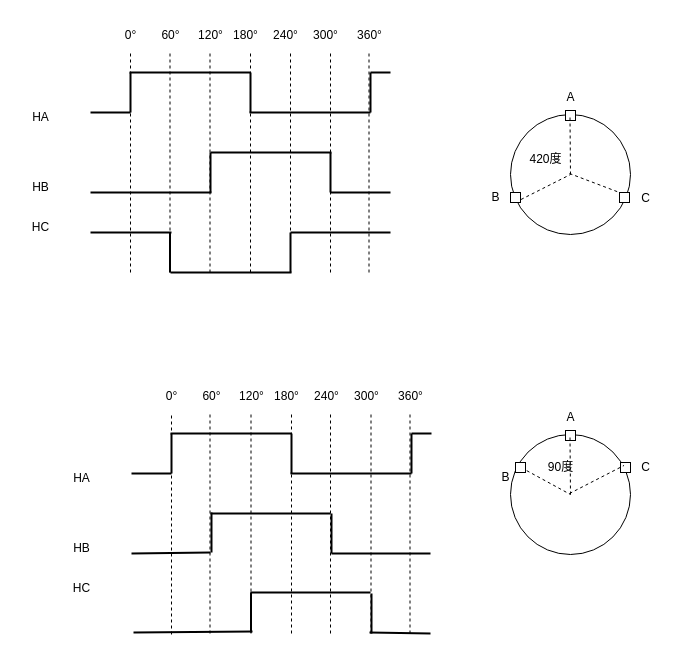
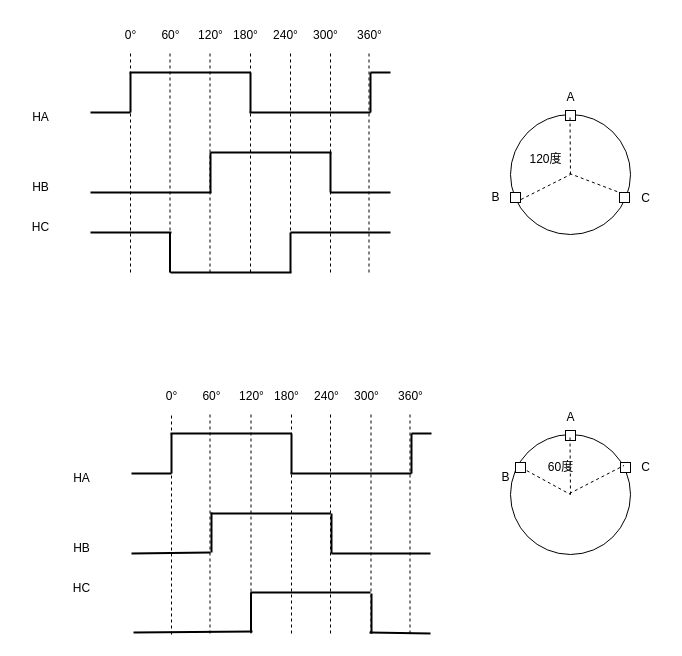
  <mxCell id="0" />
  <mxCell id="1" parent="0" />
  <mxCell id="2" value="" style="ellipse;whiteSpace=wrap;html=1;aspect=fixed;" vertex="1" parent="1"><mxGeometry x="510" y="114" width="120" height="120" as="geometry" /></mxCell>
  <mxCell id="3" value="A" style="text;html=1;align=center;verticalAlign=middle;resizable=0;points=[];autosize=1;strokeColor=none;fillColor=none;" vertex="1" parent="1"><mxGeometry x="555" y="82" width="30" height="30" as="geometry" /></mxCell>
  <mxCell id="4" value="B" style="text;html=1;align=center;verticalAlign=middle;resizable=0;points=[];autosize=1;strokeColor=none;fillColor=none;" vertex="1" parent="1"><mxGeometry x="480" y="182" width="30" height="30" as="geometry" /></mxCell>
  <mxCell id="5" value="C" style="text;html=1;align=center;verticalAlign=middle;resizable=0;points=[];autosize=1;strokeColor=none;fillColor=none;" vertex="1" parent="1"><mxGeometry x="630" y="183" width="30" height="30" as="geometry" /></mxCell>
  <mxCell id="6" value="" style="rounded=0;whiteSpace=wrap;html=1;" vertex="1" parent="1"><mxGeometry x="565" y="110" width="10" height="10" as="geometry" /></mxCell>
  <mxCell id="7" value="" style="rounded=0;whiteSpace=wrap;html=1;" vertex="1" parent="1"><mxGeometry x="510" y="192" width="10" height="10" as="geometry" /></mxCell>
  <mxCell id="8" value="" style="rounded=0;whiteSpace=wrap;html=1;" vertex="1" parent="1"><mxGeometry x="619" y="192" width="10" height="10" as="geometry" /></mxCell>
  <mxCell id="9" value="" style="endArrow=none;dashed=1;html=1;rounded=0;" edge="1" parent="1"><mxGeometry width="50" height="50" relative="1" as="geometry"><mxPoint x="570" y="174" as="sourcePoint" /><mxPoint x="569.5" y="117" as="targetPoint" /></mxGeometry></mxCell>
  <mxCell id="10" value="" style="endArrow=none;dashed=1;html=1;rounded=0;entryX=0.5;entryY=0.5;entryDx=0;entryDy=0;entryPerimeter=0;" edge="1" parent="1" target="2"><mxGeometry width="50" height="50" relative="1" as="geometry"><mxPoint x="520.5" y="199" as="sourcePoint" /><mxPoint x="555" y="182" as="targetPoint" /></mxGeometry></mxCell>
  <mxCell id="11" value="" style="endArrow=none;dashed=1;html=1;rounded=0;entryX=0;entryY=0;entryDx=0;entryDy=0;" edge="1" parent="1" target="8"><mxGeometry width="50" height="50" relative="1" as="geometry"><mxPoint x="569" y="173" as="sourcePoint" /><mxPoint x="629" y="213" as="targetPoint" /></mxGeometry></mxCell>
- <mxCell id="12" value="420度" style="text;html=1;align=center;verticalAlign=middle;resizable=0;points=[];autosize=1;strokeColor=none;fillColor=none;" vertex="1" parent="1"><mxGeometry x="515" y="144" width="60" height="30" as="geometry" /></mxCell>
+ <mxCell id="12" value="120度" style="text;html=1;align=center;verticalAlign=middle;resizable=0;points=[];autosize=1;strokeColor=none;fillColor=none;" vertex="1" parent="1"><mxGeometry x="515" y="144" width="60" height="30" as="geometry" /></mxCell>
  <mxCell id="13" value="" style="endArrow=none;html=1;rounded=0;strokeWidth=2;" edge="1" parent="1"><mxGeometry width="50" height="50" relative="1" as="geometry"><mxPoint x="90" y="112" as="sourcePoint" /><mxPoint x="130" y="112" as="targetPoint" /></mxGeometry></mxCell>
  <mxCell id="14" value="" style="endArrow=none;html=1;rounded=0;strokeWidth=2;" edge="1" parent="1"><mxGeometry width="50" height="50" relative="1" as="geometry"><mxPoint x="130" y="112" as="sourcePoint" /><mxPoint x="130" y="72" as="targetPoint" /></mxGeometry></mxCell>
  <mxCell id="15" value="" style="endArrow=none;html=1;rounded=0;strokeWidth=2;" edge="1" parent="1"><mxGeometry width="50" height="50" relative="1" as="geometry"><mxPoint x="129" y="72" as="sourcePoint" /><mxPoint x="250" y="72" as="targetPoint" /></mxGeometry></mxCell>
  <mxCell id="16" value="" style="endArrow=none;html=1;rounded=0;strokeWidth=2;" edge="1" parent="1"><mxGeometry width="50" height="50" relative="1" as="geometry"><mxPoint x="250" y="112" as="sourcePoint" /><mxPoint x="250" y="72" as="targetPoint" /></mxGeometry></mxCell>
  <mxCell id="17" value="" style="endArrow=none;html=1;rounded=0;strokeWidth=2;" edge="1" parent="1"><mxGeometry width="50" height="50" relative="1" as="geometry"><mxPoint x="249" y="112" as="sourcePoint" /><mxPoint x="370" y="112" as="targetPoint" /></mxGeometry></mxCell>
  <mxCell id="18" value="0°" style="text;html=1;align=center;verticalAlign=middle;resizable=0;points=[];autosize=1;strokeColor=none;fillColor=none;" vertex="1" parent="1"><mxGeometry x="115" y="20" width="30" height="30" as="geometry" /></mxCell>
  <mxCell id="19" value="60°" style="text;html=1;align=center;verticalAlign=middle;resizable=0;points=[];autosize=1;strokeColor=none;fillColor=none;" vertex="1" parent="1"><mxGeometry x="150" y="20" width="40" height="30" as="geometry" /></mxCell>
  <mxCell id="20" value="120°" style="text;html=1;align=center;verticalAlign=middle;resizable=0;points=[];autosize=1;strokeColor=none;fillColor=none;" vertex="1" parent="1"><mxGeometry x="185" y="20" width="50" height="30" as="geometry" /></mxCell>
  <mxCell id="21" value="180°" style="text;html=1;align=center;verticalAlign=middle;resizable=0;points=[];autosize=1;strokeColor=none;fillColor=none;" vertex="1" parent="1"><mxGeometry x="220" y="20" width="50" height="30" as="geometry" /></mxCell>
  <mxCell id="22" value="240°" style="text;html=1;align=center;verticalAlign=middle;resizable=0;points=[];autosize=1;strokeColor=none;fillColor=none;" vertex="1" parent="1"><mxGeometry x="260" y="20" width="50" height="30" as="geometry" /></mxCell>
  <mxCell id="23" value="300°" style="text;html=1;align=center;verticalAlign=middle;resizable=0;points=[];autosize=1;strokeColor=none;fillColor=none;" vertex="1" parent="1"><mxGeometry x="300" y="20" width="50" height="30" as="geometry" /></mxCell>
  <mxCell id="24" value="360°" style="text;html=1;align=center;verticalAlign=middle;resizable=0;points=[];autosize=1;strokeColor=none;fillColor=none;" vertex="1" parent="1"><mxGeometry x="344" y="20" width="50" height="30" as="geometry" /></mxCell>
  <mxCell id="25" value="" style="endArrow=none;html=1;rounded=0;strokeWidth=2;" edge="1" parent="1"><mxGeometry width="50" height="50" relative="1" as="geometry"><mxPoint x="210" y="152" as="sourcePoint" /><mxPoint x="331" y="152" as="targetPoint" /></mxGeometry></mxCell>
  <mxCell id="26" value="" style="endArrow=none;html=1;rounded=0;strokeWidth=2;" edge="1" parent="1"><mxGeometry width="50" height="50" relative="1" as="geometry"><mxPoint x="210" y="192" as="sourcePoint" /><mxPoint x="210" y="152" as="targetPoint" /></mxGeometry></mxCell>
  <mxCell id="27" value="" style="endArrow=none;html=1;rounded=0;strokeWidth=2;" edge="1" parent="1"><mxGeometry width="50" height="50" relative="1" as="geometry"><mxPoint x="90" y="192" as="sourcePoint" /><mxPoint x="211" y="192" as="targetPoint" /></mxGeometry></mxCell>
  <mxCell id="28" value="" style="endArrow=none;html=1;rounded=0;strokeWidth=2;" edge="1" parent="1"><mxGeometry width="50" height="50" relative="1" as="geometry"><mxPoint x="330" y="192" as="sourcePoint" /><mxPoint x="330" y="152" as="targetPoint" /></mxGeometry></mxCell>
  <mxCell id="29" value="" style="endArrow=none;html=1;rounded=0;strokeWidth=2;" edge="1" parent="1"><mxGeometry width="50" height="50" relative="1" as="geometry"><mxPoint x="330" y="192" as="sourcePoint" /><mxPoint x="390" y="192" as="targetPoint" /></mxGeometry></mxCell>
  <mxCell id="30" value="" style="endArrow=none;html=1;rounded=0;strokeWidth=2;" edge="1" parent="1"><mxGeometry width="50" height="50" relative="1" as="geometry"><mxPoint x="290" y="232" as="sourcePoint" /><mxPoint x="390" y="232" as="targetPoint" /></mxGeometry></mxCell>
  <mxCell id="31" value="" style="endArrow=none;html=1;rounded=0;strokeWidth=2;" edge="1" parent="1"><mxGeometry width="50" height="50" relative="1" as="geometry"><mxPoint x="370" y="112" as="sourcePoint" /><mxPoint x="370" y="72" as="targetPoint" /></mxGeometry></mxCell>
  <mxCell id="32" value="" style="endArrow=none;html=1;rounded=0;strokeWidth=2;" edge="1" parent="1"><mxGeometry width="50" height="50" relative="1" as="geometry"><mxPoint x="370" y="72" as="sourcePoint" /><mxPoint x="390" y="72" as="targetPoint" /></mxGeometry></mxCell>
  <mxCell id="33" value="" style="endArrow=none;html=1;rounded=0;strokeWidth=2;" edge="1" parent="1"><mxGeometry width="50" height="50" relative="1" as="geometry"><mxPoint x="170" y="272" as="sourcePoint" /><mxPoint x="291" y="272" as="targetPoint" /></mxGeometry></mxCell>
  <mxCell id="34" value="" style="endArrow=none;html=1;rounded=0;strokeWidth=2;" edge="1" parent="1"><mxGeometry width="50" height="50" relative="1" as="geometry"><mxPoint x="290" y="272" as="sourcePoint" /><mxPoint x="290" y="232" as="targetPoint" /></mxGeometry></mxCell>
  <mxCell id="35" value="" style="endArrow=none;html=1;rounded=0;strokeWidth=2;" edge="1" parent="1"><mxGeometry width="50" height="50" relative="1" as="geometry"><mxPoint x="90" y="232" as="sourcePoint" /><mxPoint x="171" y="232" as="targetPoint" /></mxGeometry></mxCell>
  <mxCell id="36" value="" style="endArrow=none;html=1;rounded=0;strokeWidth=2;" edge="1" parent="1"><mxGeometry width="50" height="50" relative="1" as="geometry"><mxPoint x="169.5" y="272" as="sourcePoint" /><mxPoint x="169.5" y="232" as="targetPoint" /></mxGeometry></mxCell>
  <mxCell id="37" value="HA" style="text;html=1;align=center;verticalAlign=middle;resizable=0;points=[];autosize=1;strokeColor=none;fillColor=none;" vertex="1" parent="1"><mxGeometry x="20" y="102" width="40" height="30" as="geometry" /></mxCell>
  <mxCell id="38" value="HB" style="text;html=1;align=center;verticalAlign=middle;resizable=0;points=[];autosize=1;strokeColor=none;fillColor=none;" vertex="1" parent="1"><mxGeometry x="20" y="172" width="40" height="30" as="geometry" /></mxCell>
  <mxCell id="39" value="HC" style="text;html=1;align=center;verticalAlign=middle;resizable=0;points=[];autosize=1;strokeColor=none;fillColor=none;" vertex="1" parent="1"><mxGeometry x="20" y="212" width="40" height="30" as="geometry" /></mxCell>
  <mxCell id="40" value="" style="endArrow=none;dashed=1;html=1;rounded=0;" edge="1" parent="1" target="18"><mxGeometry width="50" height="50" relative="1" as="geometry"><mxPoint x="130" y="272" as="sourcePoint" /><mxPoint x="129.5" y="62" as="targetPoint" /></mxGeometry></mxCell>
  <mxCell id="41" value="" style="endArrow=none;dashed=1;html=1;rounded=0;" edge="1" parent="1"><mxGeometry width="50" height="50" relative="1" as="geometry"><mxPoint x="169.5" y="272" as="sourcePoint" /><mxPoint x="169.5" y="50" as="targetPoint" /></mxGeometry></mxCell>
  <mxCell id="42" value="" style="endArrow=none;dashed=1;html=1;rounded=0;" edge="1" parent="1"><mxGeometry width="50" height="50" relative="1" as="geometry"><mxPoint x="209.5" y="272" as="sourcePoint" /><mxPoint x="209.5" y="50" as="targetPoint" /></mxGeometry></mxCell>
  <mxCell id="43" value="" style="endArrow=none;dashed=1;html=1;rounded=0;" edge="1" parent="1"><mxGeometry width="50" height="50" relative="1" as="geometry"><mxPoint x="250" y="272" as="sourcePoint" /><mxPoint x="250" y="50" as="targetPoint" /></mxGeometry></mxCell>
  <mxCell id="44" value="" style="endArrow=none;dashed=1;html=1;rounded=0;" edge="1" parent="1"><mxGeometry width="50" height="50" relative="1" as="geometry"><mxPoint x="290" y="272" as="sourcePoint" /><mxPoint x="290" y="50" as="targetPoint" /></mxGeometry></mxCell>
  <mxCell id="45" value="" style="endArrow=none;dashed=1;html=1;rounded=0;" edge="1" parent="1"><mxGeometry width="50" height="50" relative="1" as="geometry"><mxPoint x="330" y="272" as="sourcePoint" /><mxPoint x="330" y="50" as="targetPoint" /></mxGeometry></mxCell>
  <mxCell id="46" value="" style="endArrow=none;dashed=1;html=1;rounded=0;" edge="1" parent="1"><mxGeometry width="50" height="50" relative="1" as="geometry"><mxPoint x="368.5" y="272" as="sourcePoint" /><mxPoint x="368.5" y="50" as="targetPoint" /></mxGeometry></mxCell>
  <mxCell id="47" value="" style="ellipse;whiteSpace=wrap;html=1;aspect=fixed;" vertex="1" parent="1"><mxGeometry x="510" y="434" width="120" height="120" as="geometry" /></mxCell>
  <mxCell id="48" value="A" style="text;html=1;align=center;verticalAlign=middle;resizable=0;points=[];autosize=1;strokeColor=none;fillColor=none;" vertex="1" parent="1"><mxGeometry x="555" y="402" width="30" height="30" as="geometry" /></mxCell>
  <mxCell id="49" value="B" style="text;html=1;align=center;verticalAlign=middle;resizable=0;points=[];autosize=1;strokeColor=none;fillColor=none;" vertex="1" parent="1"><mxGeometry x="490" y="462" width="30" height="30" as="geometry" /></mxCell>
  <mxCell id="50" value="C" style="text;html=1;align=center;verticalAlign=middle;resizable=0;points=[];autosize=1;strokeColor=none;fillColor=none;" vertex="1" parent="1"><mxGeometry x="630" y="452" width="30" height="30" as="geometry" /></mxCell>
  <mxCell id="51" value="" style="rounded=0;whiteSpace=wrap;html=1;" vertex="1" parent="1"><mxGeometry x="565" y="430" width="10" height="10" as="geometry" /></mxCell>
  <mxCell id="52" value="" style="rounded=0;whiteSpace=wrap;html=1;" vertex="1" parent="1"><mxGeometry x="620" y="462" width="10" height="10" as="geometry" /></mxCell>
  <mxCell id="53" value="" style="endArrow=none;dashed=1;html=1;rounded=0;" edge="1" parent="1"><mxGeometry width="50" height="50" relative="1" as="geometry"><mxPoint x="570" y="494" as="sourcePoint" /><mxPoint x="569.5" y="437" as="targetPoint" /></mxGeometry></mxCell>
  <mxCell id="54" value="" style="endArrow=none;dashed=1;html=1;rounded=0;entryX=0.5;entryY=0.5;entryDx=0;entryDy=0;entryPerimeter=0;exitX=0.075;exitY=0.242;exitDx=0;exitDy=0;exitPerimeter=0;" edge="1" parent="1" target="47" source="58"><mxGeometry width="50" height="50" relative="1" as="geometry"><mxPoint x="520.5" y="519" as="sourcePoint" /><mxPoint x="555" y="502" as="targetPoint" /></mxGeometry></mxCell>
  <mxCell id="55" value="" style="endArrow=none;dashed=1;html=1;rounded=0;entryX=0.946;entryY=0.258;entryDx=0;entryDy=0;entryPerimeter=0;" edge="1" parent="1" target="47"><mxGeometry width="50" height="50" relative="1" as="geometry"><mxPoint x="569" y="493" as="sourcePoint" /><mxPoint x="629" y="533" as="targetPoint" /></mxGeometry></mxCell>
- <mxCell id="56" value="90度" style="text;html=1;align=center;verticalAlign=middle;resizable=0;points=[];autosize=1;strokeColor=none;fillColor=none;" vertex="1" parent="1"><mxGeometry x="535" y="452" width="50" height="30" as="geometry" /></mxCell>
+ <mxCell id="56" value="60度" style="text;html=1;align=center;verticalAlign=middle;resizable=0;points=[];autosize=1;strokeColor=none;fillColor=none;" vertex="1" parent="1"><mxGeometry x="535" y="452" width="50" height="30" as="geometry" /></mxCell>
  <mxCell id="57" value="" style="endArrow=none;dashed=1;html=1;rounded=0;entryX=0.5;entryY=0.5;entryDx=0;entryDy=0;entryPerimeter=0;exitX=0.075;exitY=0.242;exitDx=0;exitDy=0;exitPerimeter=0;" edge="1" parent="1" source="47" target="58"><mxGeometry width="50" height="50" relative="1" as="geometry"><mxPoint x="519" y="463" as="sourcePoint" /><mxPoint x="570" y="494" as="targetPoint" /></mxGeometry></mxCell>
  <mxCell id="58" value="" style="rounded=0;whiteSpace=wrap;html=1;" vertex="1" parent="1"><mxGeometry x="515" y="462" width="10" height="10" as="geometry" /></mxCell>
  <mxCell id="59" value="" style="endArrow=none;html=1;rounded=0;strokeWidth=2;" edge="1" parent="1"><mxGeometry width="50" height="50" relative="1" as="geometry"><mxPoint x="131" y="473" as="sourcePoint" /><mxPoint x="171" y="473" as="targetPoint" /></mxGeometry></mxCell>
  <mxCell id="60" value="" style="endArrow=none;html=1;rounded=0;strokeWidth=2;" edge="1" parent="1"><mxGeometry width="50" height="50" relative="1" as="geometry"><mxPoint x="171" y="473" as="sourcePoint" /><mxPoint x="171" y="433" as="targetPoint" /></mxGeometry></mxCell>
  <mxCell id="61" value="" style="endArrow=none;html=1;rounded=0;strokeWidth=2;" edge="1" parent="1"><mxGeometry width="50" height="50" relative="1" as="geometry"><mxPoint x="170" y="433" as="sourcePoint" /><mxPoint x="291" y="433" as="targetPoint" /></mxGeometry></mxCell>
  <mxCell id="62" value="" style="endArrow=none;html=1;rounded=0;strokeWidth=2;" edge="1" parent="1"><mxGeometry width="50" height="50" relative="1" as="geometry"><mxPoint x="291" y="473" as="sourcePoint" /><mxPoint x="291" y="433" as="targetPoint" /></mxGeometry></mxCell>
  <mxCell id="63" value="" style="endArrow=none;html=1;rounded=0;strokeWidth=2;" edge="1" parent="1"><mxGeometry width="50" height="50" relative="1" as="geometry"><mxPoint x="290" y="473" as="sourcePoint" /><mxPoint x="411" y="473" as="targetPoint" /></mxGeometry></mxCell>
  <mxCell id="64" value="0°" style="text;html=1;align=center;verticalAlign=middle;resizable=0;points=[];autosize=1;strokeColor=none;fillColor=none;" vertex="1" parent="1"><mxGeometry x="156" y="381" width="30" height="30" as="geometry" /></mxCell>
  <mxCell id="65" value="60°" style="text;html=1;align=center;verticalAlign=middle;resizable=0;points=[];autosize=1;strokeColor=none;fillColor=none;" vertex="1" parent="1"><mxGeometry x="191" y="381" width="40" height="30" as="geometry" /></mxCell>
  <mxCell id="66" value="120°" style="text;html=1;align=center;verticalAlign=middle;resizable=0;points=[];autosize=1;strokeColor=none;fillColor=none;" vertex="1" parent="1"><mxGeometry x="226" y="381" width="50" height="30" as="geometry" /></mxCell>
  <mxCell id="67" value="180°" style="text;html=1;align=center;verticalAlign=middle;resizable=0;points=[];autosize=1;strokeColor=none;fillColor=none;" vertex="1" parent="1"><mxGeometry x="261" y="381" width="50" height="30" as="geometry" /></mxCell>
  <mxCell id="68" value="240°" style="text;html=1;align=center;verticalAlign=middle;resizable=0;points=[];autosize=1;strokeColor=none;fillColor=none;" vertex="1" parent="1"><mxGeometry x="301" y="381" width="50" height="30" as="geometry" /></mxCell>
  <mxCell id="69" value="300°" style="text;html=1;align=center;verticalAlign=middle;resizable=0;points=[];autosize=1;strokeColor=none;fillColor=none;" vertex="1" parent="1"><mxGeometry x="341" y="381" width="50" height="30" as="geometry" /></mxCell>
  <mxCell id="70" value="360°" style="text;html=1;align=center;verticalAlign=middle;resizable=0;points=[];autosize=1;strokeColor=none;fillColor=none;" vertex="1" parent="1"><mxGeometry x="385" y="381" width="50" height="30" as="geometry" /></mxCell>
  <mxCell id="71" value="" style="endArrow=none;html=1;rounded=0;strokeWidth=2;" edge="1" parent="1"><mxGeometry width="50" height="50" relative="1" as="geometry"><mxPoint x="210" y="513" as="sourcePoint" /><mxPoint x="330" y="513" as="targetPoint" /></mxGeometry></mxCell>
  <mxCell id="72" value="" style="endArrow=none;html=1;rounded=0;strokeWidth=2;" edge="1" parent="1"><mxGeometry width="50" height="50" relative="1" as="geometry"><mxPoint x="211" y="552" as="sourcePoint" /><mxPoint x="211" y="512" as="targetPoint" /></mxGeometry></mxCell>
  <mxCell id="73" value="" style="endArrow=none;html=1;rounded=0;strokeWidth=2;" edge="1" parent="1"><mxGeometry width="50" height="50" relative="1" as="geometry"><mxPoint x="131" y="553" as="sourcePoint" /><mxPoint x="210" y="552" as="targetPoint" /></mxGeometry></mxCell>
  <mxCell id="74" value="" style="endArrow=none;html=1;rounded=0;strokeWidth=2;" edge="1" parent="1"><mxGeometry width="50" height="50" relative="1" as="geometry"><mxPoint x="331" y="553" as="sourcePoint" /><mxPoint x="331" y="513" as="targetPoint" /></mxGeometry></mxCell>
  <mxCell id="75" value="" style="endArrow=none;html=1;rounded=0;strokeWidth=2;" edge="1" parent="1"><mxGeometry width="50" height="50" relative="1" as="geometry"><mxPoint x="331" y="553" as="sourcePoint" /><mxPoint x="430" y="553" as="targetPoint" /></mxGeometry></mxCell>
  <mxCell id="76" value="" style="endArrow=none;html=1;rounded=0;strokeWidth=2;" edge="1" parent="1"><mxGeometry width="50" height="50" relative="1" as="geometry"><mxPoint x="369" y="632" as="sourcePoint" /><mxPoint x="430" y="633" as="targetPoint" /></mxGeometry></mxCell>
  <mxCell id="77" value="" style="endArrow=none;html=1;rounded=0;strokeWidth=2;" edge="1" parent="1"><mxGeometry width="50" height="50" relative="1" as="geometry"><mxPoint x="411" y="473" as="sourcePoint" /><mxPoint x="411" y="433" as="targetPoint" /></mxGeometry></mxCell>
  <mxCell id="78" value="" style="endArrow=none;html=1;rounded=0;strokeWidth=2;" edge="1" parent="1"><mxGeometry width="50" height="50" relative="1" as="geometry"><mxPoint x="411" y="433" as="sourcePoint" /><mxPoint x="431" y="433" as="targetPoint" /></mxGeometry></mxCell>
  <mxCell id="79" value="" style="endArrow=none;html=1;rounded=0;strokeWidth=2;" edge="1" parent="1"><mxGeometry width="50" height="50" relative="1" as="geometry"><mxPoint x="250" y="592" as="sourcePoint" /><mxPoint x="370" y="592" as="targetPoint" /></mxGeometry></mxCell>
  <mxCell id="80" value="" style="endArrow=none;html=1;rounded=0;strokeWidth=2;" edge="1" parent="1"><mxGeometry width="50" height="50" relative="1" as="geometry"><mxPoint x="371" y="633" as="sourcePoint" /><mxPoint x="371" y="593" as="targetPoint" /></mxGeometry></mxCell>
  <mxCell id="81" value="" style="endArrow=none;html=1;rounded=0;strokeWidth=2;" edge="1" parent="1"><mxGeometry width="50" height="50" relative="1" as="geometry"><mxPoint x="133" y="632" as="sourcePoint" /><mxPoint x="252" y="631" as="targetPoint" /></mxGeometry></mxCell>
  <mxCell id="82" value="" style="endArrow=none;html=1;rounded=0;strokeWidth=2;" edge="1" parent="1"><mxGeometry width="50" height="50" relative="1" as="geometry"><mxPoint x="250.5" y="632" as="sourcePoint" /><mxPoint x="250.5" y="592" as="targetPoint" /></mxGeometry></mxCell>
  <mxCell id="83" value="HA" style="text;html=1;align=center;verticalAlign=middle;resizable=0;points=[];autosize=1;strokeColor=none;fillColor=none;" vertex="1" parent="1"><mxGeometry x="61" y="463" width="40" height="30" as="geometry" /></mxCell>
  <mxCell id="84" value="HB" style="text;html=1;align=center;verticalAlign=middle;resizable=0;points=[];autosize=1;strokeColor=none;fillColor=none;" vertex="1" parent="1"><mxGeometry x="61" y="533" width="40" height="30" as="geometry" /></mxCell>
  <mxCell id="85" value="HC" style="text;html=1;align=center;verticalAlign=middle;resizable=0;points=[];autosize=1;strokeColor=none;fillColor=none;" vertex="1" parent="1"><mxGeometry x="61" y="573" width="40" height="30" as="geometry" /></mxCell>
  <mxCell id="86" value="" style="endArrow=none;dashed=1;html=1;rounded=0;" edge="1" parent="1"><mxGeometry width="50" height="50" relative="1" as="geometry"><mxPoint x="171" y="634" as="sourcePoint" /><mxPoint x="171" y="412" as="targetPoint" /></mxGeometry></mxCell>
  <mxCell id="87" value="" style="endArrow=none;dashed=1;html=1;rounded=0;" edge="1" parent="1"><mxGeometry width="50" height="50" relative="1" as="geometry"><mxPoint x="370.5" y="633" as="sourcePoint" /><mxPoint x="370.5" y="411" as="targetPoint" /></mxGeometry></mxCell>
  <mxCell id="88" value="" style="endArrow=none;dashed=1;html=1;rounded=0;" edge="1" parent="1"><mxGeometry width="50" height="50" relative="1" as="geometry"><mxPoint x="209.5" y="633" as="sourcePoint" /><mxPoint x="209.5" y="411" as="targetPoint" /></mxGeometry></mxCell>
  <mxCell id="89" value="" style="endArrow=none;dashed=1;html=1;rounded=0;" edge="1" parent="1"><mxGeometry width="50" height="50" relative="1" as="geometry"><mxPoint x="291" y="633" as="sourcePoint" /><mxPoint x="291" y="411" as="targetPoint" /></mxGeometry></mxCell>
  <mxCell id="90" value="" style="endArrow=none;dashed=1;html=1;rounded=0;" edge="1" parent="1"><mxGeometry width="50" height="50" relative="1" as="geometry"><mxPoint x="330" y="633" as="sourcePoint" /><mxPoint x="330" y="411" as="targetPoint" /></mxGeometry></mxCell>
  <mxCell id="91" value="" style="endArrow=none;dashed=1;html=1;rounded=0;" edge="1" parent="1"><mxGeometry width="50" height="50" relative="1" as="geometry"><mxPoint x="250.5" y="633" as="sourcePoint" /><mxPoint x="250.5" y="411" as="targetPoint" /></mxGeometry></mxCell>
  <mxCell id="92" value="" style="endArrow=none;dashed=1;html=1;rounded=0;" edge="1" parent="1"><mxGeometry width="50" height="50" relative="1" as="geometry"><mxPoint x="409.5" y="633" as="sourcePoint" /><mxPoint x="409.5" y="411" as="targetPoint" /></mxGeometry></mxCell>
